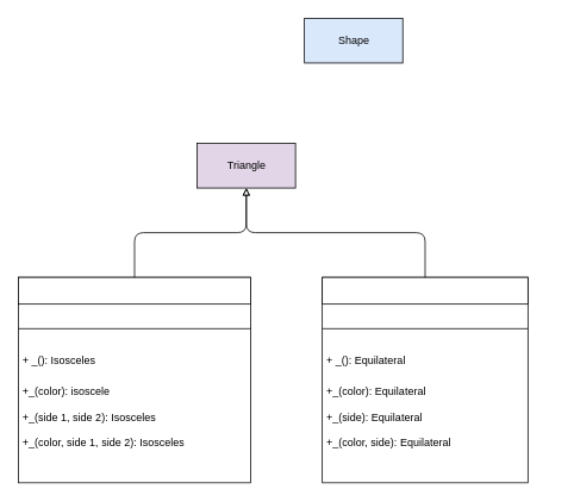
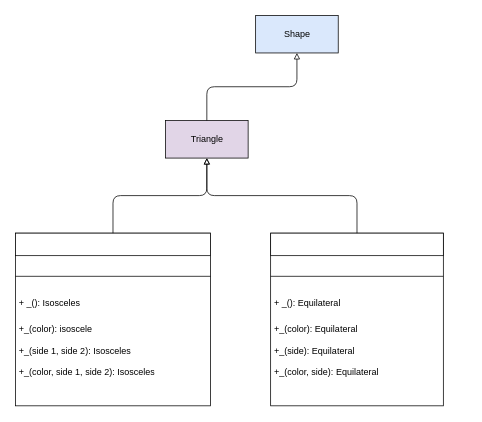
  <mxCell id="0" />
  <mxCell id="1" parent="0" />
  <mxCell id="2" value="" style="group" vertex="1" connectable="0" parent="1"><mxGeometry x="20" y="310" width="260" height="230" as="geometry" /></mxCell>
  <mxCell id="3" value="" style="rounded=0;whiteSpace=wrap;html=1;" vertex="1" parent="2"><mxGeometry width="260" height="230" as="geometry" /></mxCell>
  <mxCell id="4" value="" style="rounded=0;whiteSpace=wrap;html=1;" vertex="1" parent="2"><mxGeometry width="260" height="30" as="geometry" /></mxCell>
  <mxCell id="5" value="&lt;h1&gt;&lt;span style=&quot;font-size: 12px ; font-weight: normal&quot;&gt;+ _(): Isosceles&lt;/span&gt;&lt;/h1&gt;&lt;div&gt;&lt;span style=&quot;font-size: 12px ; font-weight: normal&quot;&gt;+_(color):&amp;nbsp;&lt;/span&gt;isoscele&lt;/div&gt;&lt;div&gt;&lt;br&gt;&lt;/div&gt;&lt;div&gt;+_(side 1, side 2): Isosceles&lt;/div&gt;&lt;div&gt;&lt;br&gt;&lt;/div&gt;&lt;div&gt;+_(color, side 1, side 2): Isosceles&lt;/div&gt;" style="text;html=1;strokeColor=none;fillColor=none;spacing=5;spacingTop=-20;whiteSpace=wrap;overflow=hidden;rounded=0;" vertex="1" parent="2"><mxGeometry y="70" width="260" height="160" as="geometry" /></mxCell>
  <mxCell id="6" value="" style="endArrow=none;html=1;entryX=0;entryY=0.25;entryDx=0;entryDy=0;exitX=1;exitY=0.25;exitDx=0;exitDy=0;" edge="1" parent="2" source="3" target="3"><mxGeometry width="50" height="50" relative="1" as="geometry"><mxPoint x="240" y="140" as="sourcePoint" /><mxPoint x="290" y="90" as="targetPoint" /></mxGeometry></mxCell>
  <mxCell id="7" value="" style="group" vertex="1" connectable="0" parent="1"><mxGeometry x="360" y="310" width="260" height="230" as="geometry" /></mxCell>
  <mxCell id="8" value="" style="whiteSpace=wrap;html=1;aspect=fixed;" vertex="1" parent="7"><mxGeometry width="230" height="230" as="geometry" /></mxCell>
  <mxCell id="9" value="" style="rounded=0;whiteSpace=wrap;html=1;" vertex="1" parent="7"><mxGeometry width="230" height="30" as="geometry" /></mxCell>
  <mxCell id="10" value="&lt;h1&gt;&lt;span style=&quot;font-size: 12px ; font-weight: normal&quot;&gt;+ _(): Equilateral&lt;/span&gt;&lt;/h1&gt;&lt;div&gt;&lt;span style=&quot;font-size: 12px ; font-weight: normal&quot;&gt;+_(color): Equilateral&lt;/span&gt;&lt;/div&gt;&lt;div&gt;&lt;br&gt;&lt;/div&gt;&lt;div&gt;+_(side): Equilateral&lt;/div&gt;&lt;div&gt;&lt;br&gt;&lt;/div&gt;&lt;div&gt;+_(color, side): Equilateral&lt;/div&gt;" style="text;html=1;strokeColor=none;fillColor=none;spacing=5;spacingTop=-20;whiteSpace=wrap;overflow=hidden;rounded=0;" vertex="1" parent="7"><mxGeometry y="70" width="260" height="160" as="geometry" /></mxCell>
  <mxCell id="11" value="" style="endArrow=none;html=1;entryX=0;entryY=0.25;entryDx=0;entryDy=0;exitX=1;exitY=0.25;exitDx=0;exitDy=0;" edge="1" parent="7" source="8" target="8"><mxGeometry width="50" height="50" relative="1" as="geometry"><mxPoint x="-90" y="140" as="sourcePoint" /><mxPoint x="-40" y="90" as="targetPoint" /></mxGeometry></mxCell>
  <mxCell id="12" value="Shape" style="html=1;fillColor=#dae8fc;" vertex="1" parent="1"><mxGeometry x="340" y="20" width="110" height="50" as="geometry" /></mxCell>
  <mxCell id="13" value="Triangle&lt;br&gt;" style="html=1;fillColor=#e1d5e7;" vertex="1" parent="1"><mxGeometry x="220" y="160" width="110" height="50" as="geometry" /></mxCell>
  <mxCell id="14" value="" style="endArrow=block;html=1;exitX=0.5;exitY=0;exitDx=0;exitDy=0;entryX=0.5;entryY=1;entryDx=0;entryDy=0;edgeStyle=orthogonalEdgeStyle;endFill=0;" edge="1" parent="1" source="4" target="13"><mxGeometry width="50" height="50" relative="1" as="geometry"><mxPoint x="270" y="250" as="sourcePoint" /><mxPoint x="320" y="200" as="targetPoint" /></mxGeometry></mxCell>
  <mxCell id="15" value="" style="endArrow=block;html=1;exitX=0.5;exitY=0;exitDx=0;exitDy=0;entryX=0.5;entryY=1;entryDx=0;entryDy=0;edgeStyle=orthogonalEdgeStyle;endFill=0;" edge="1" parent="1" source="9" target="13"><mxGeometry width="50" height="50" relative="1" as="geometry"><mxPoint x="160" y="320" as="sourcePoint" /><mxPoint x="285" y="220" as="targetPoint" /></mxGeometry></mxCell>
+ <mxCell id="16" value="" style="endArrow=block;html=1;exitX=0.5;exitY=0;exitDx=0;exitDy=0;entryX=0.5;entryY=1;entryDx=0;entryDy=0;edgeStyle=orthogonalEdgeStyle;endFill=0;" edge="1" parent="1" source="13" target="12"><mxGeometry width="50" height="50" relative="1" as="geometry"><mxPoint x="170" y="330" as="sourcePoint" /><mxPoint x="295" y="230" as="targetPoint" /></mxGeometry></mxCell>
